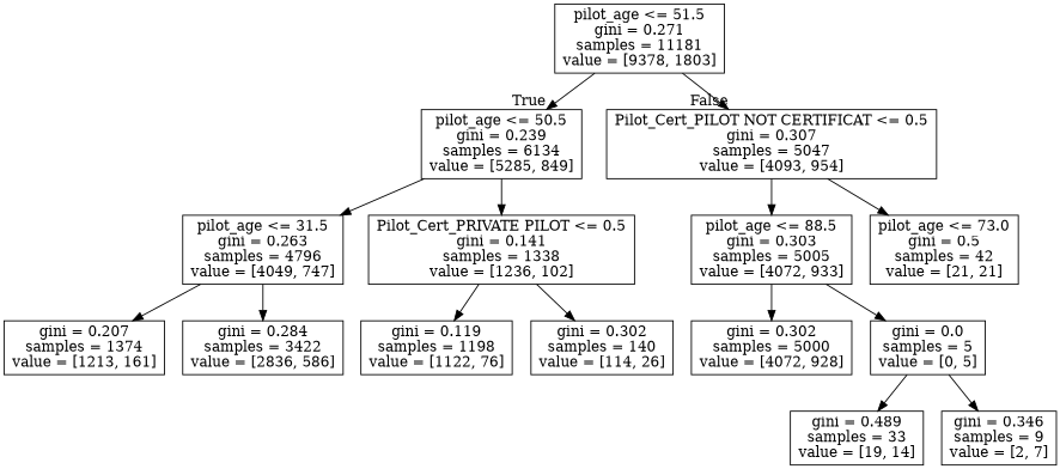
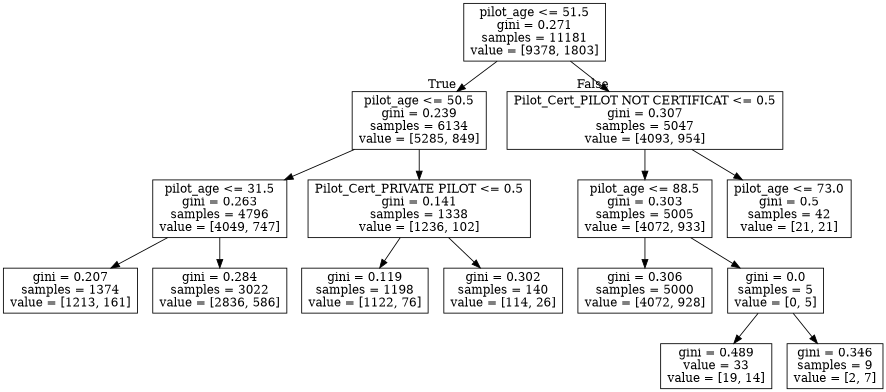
  digraph {
    node [shape=box]
    n1 [label="pilot_age <= 51.5\ngini = 0.271\nsamples = 11181\nvalue = [9378, 1803]"]
    n2 [label="pilot_age <= 50.5\ngini = 0.239\nsamples = 6134\nvalue = [5285, 849]"]
    n3 [label="Pilot_Cert_PILOT NOT CERTIFICAT <= 0.5\ngini = 0.307\nsamples = 5047\nvalue = [4093, 954]"]
    n4 [label="pilot_age <= 31.5\ngini = 0.263\nsamples = 4796\nvalue = [4049, 747]"]
    n5 [label="Pilot_Cert_PRIVATE PILOT <= 0.5\ngini = 0.141\nsamples = 1338\nvalue = [1236, 102]"]
    n6 [label="pilot_age <= 88.5\ngini = 0.303\nsamples = 5005\nvalue = [4072, 933]"]
    n7 [label="pilot_age <= 73.0\ngini = 0.5\nsamples = 42\nvalue = [21, 21]"]
    n8 [label="gini = 0.207\nsamples = 1374\nvalue = [1213, 161]"]
-   n9 [label="gini = 0.284\nsamples = 3422\nvalue = [2836, 586]"]
+   n9 [label="gini = 0.284\nsamples = 3022\nvalue = [2836, 586]"]
    n10 [label="gini = 0.119\nsamples = 1198\nvalue = [1122, 76]"]
    n11 [label="gini = 0.302\nsamples = 140\nvalue = [114, 26]"]
-   n12 [label="gini = 0.302\nsamples = 5000\nvalue = [4072, 928]"]
+   n12 [label="gini = 0.306\nsamples = 5000\nvalue = [4072, 928]"]
    n13 [label="gini = 0.0\nsamples = 5\nvalue = [0, 5]"]
-   n14 [label="gini = 0.489\nsamples = 33\nvalue = [19, 14]"]
+   n14 [label="gini = 0.489\nvalue = 33\nvalue = [19, 14]"]
    n15 [label="gini = 0.346\nsamples = 9\nvalue = [2, 7]"]
    n1 -> n2 [headlabel=True labelangle=45 labeldistance=2.5]
    n1 -> n3 [headlabel=False labelangle=-45 labeldistance=2.5]
    n2 -> n4
    n2 -> n5
    n3 -> n6
    n3 -> n7
    n4 -> n8
    n4 -> n9
    n5 -> n10
    n5 -> n11
    n6 -> n12
    n6 -> n13
    n13 -> n14
    n13 -> n15
  }
